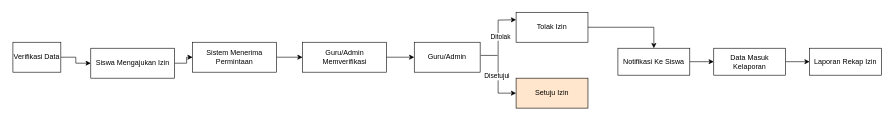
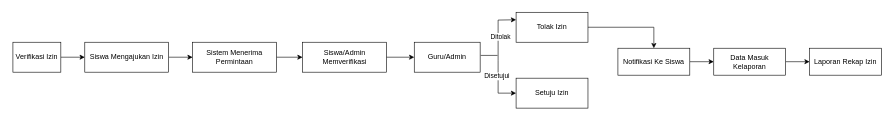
  <mxCell id="0" />
  <mxCell id="1" parent="0" />
  <mxCell id="2" value="" style="edgeStyle=orthogonalEdgeStyle;rounded=0;orthogonalLoop=1;jettySize=auto;html=1;" edge="1" parent="1" source="3" target="5"><mxGeometry relative="1" as="geometry" /></mxCell>
- <mxCell id="3" value="&lt;font style=&quot;vertical-align: inherit;&quot;&gt;&lt;font style=&quot;vertical-align: inherit;&quot;&gt;Siswa Mengajukan Izin&lt;/font&gt;&lt;/font&gt;" style="rounded=0;whiteSpace=wrap;html=1;" vertex="1" parent="1"><mxGeometry x="150" y="80" width="140" height="50" as="geometry" /></mxCell>
+ <mxCell id="3" value="&lt;font style=&quot;vertical-align: inherit;&quot;&gt;&lt;font style=&quot;vertical-align: inherit;&quot;&gt;Siswa Mengajukan Izin&lt;/font&gt;&lt;/font&gt;" style="rounded=0;whiteSpace=wrap;html=1;" vertex="1" parent="1"><mxGeometry x="140" y="70" width="140" height="50" as="geometry" /></mxCell>
  <mxCell id="4" value="" style="edgeStyle=orthogonalEdgeStyle;rounded=0;orthogonalLoop=1;jettySize=auto;html=1;" edge="1" parent="1" source="5" target="7"><mxGeometry relative="1" as="geometry" /></mxCell>
  <mxCell id="5" value="&lt;font style=&quot;vertical-align: inherit;&quot;&gt;&lt;font style=&quot;vertical-align: inherit;&quot;&gt;Sistem Menerima Permintaan&lt;/font&gt;&lt;/font&gt;" style="rounded=0;whiteSpace=wrap;html=1;" vertex="1" parent="1"><mxGeometry x="320" y="70" width="140" height="50" as="geometry" /></mxCell>
  <mxCell id="6" value="" style="edgeStyle=orthogonalEdgeStyle;rounded=0;orthogonalLoop=1;jettySize=auto;html=1;" edge="1" parent="1" source="7" target="8"><mxGeometry relative="1" as="geometry" /></mxCell>
- <mxCell id="7" value="&lt;font style=&quot;vertical-align: inherit;&quot;&gt;&lt;font style=&quot;vertical-align: inherit;&quot;&gt;Guru/Admin Memverifikasi&lt;/font&gt;&lt;/font&gt;" style="rounded=0;whiteSpace=wrap;html=1;" vertex="1" parent="1"><mxGeometry x="503.5" y="70" width="140" height="50" as="geometry" /></mxCell>
+ <mxCell id="7" value="&lt;font style=&quot;vertical-align: inherit;&quot;&gt;&lt;font style=&quot;vertical-align: inherit;&quot;&gt;Siswa/Admin Memverifikasi&lt;/font&gt;&lt;/font&gt;" style="rounded=0;whiteSpace=wrap;html=1;" vertex="1" parent="1"><mxGeometry x="503.5" y="70" width="140" height="50" as="geometry" /></mxCell>
  <mxCell id="8" value="&lt;font style=&quot;vertical-align: inherit;&quot;&gt;&lt;font style=&quot;vertical-align: inherit;&quot;&gt;&lt;font style=&quot;vertical-align: inherit;&quot;&gt;&lt;font style=&quot;vertical-align: inherit;&quot;&gt;Guru/Admin&lt;/font&gt;&lt;/font&gt;&lt;/font&gt;&lt;/font&gt;" style="rounded=0;whiteSpace=wrap;html=1;" vertex="1" parent="1"><mxGeometry x="690" y="70" width="110" height="50" as="geometry" /></mxCell>
  <mxCell id="9" value="&lt;font style=&quot;vertical-align: inherit;&quot;&gt;&lt;font style=&quot;vertical-align: inherit;&quot;&gt;Tolak Izin&lt;/font&gt;&lt;/font&gt;" style="rounded=0;whiteSpace=wrap;html=1;" vertex="1" parent="1"><mxGeometry x="860" y="20" width="120" height="50" as="geometry" /></mxCell>
- <mxCell id="10" value="&lt;font style=&quot;vertical-align: inherit;&quot;&gt;&lt;font style=&quot;vertical-align: inherit;&quot;&gt;Setuju Izin&lt;/font&gt;&lt;/font&gt;" style="rounded=0;whiteSpace=wrap;html=1;fillColor=#ffe6cc;" vertex="1" parent="1"><mxGeometry x="860" y="130" width="120" height="50" as="geometry" /></mxCell>
+ <mxCell id="10" value="&lt;font style=&quot;vertical-align: inherit;&quot;&gt;&lt;font style=&quot;vertical-align: inherit;&quot;&gt;Setuju Izin&lt;/font&gt;&lt;/font&gt;" style="rounded=0;whiteSpace=wrap;html=1;" vertex="1" parent="1"><mxGeometry x="860" y="130" width="120" height="50" as="geometry" /></mxCell>
  <mxCell id="11" value="" style="endArrow=classic;startArrow=classic;html=1;rounded=0;exitX=0;exitY=0.25;exitDx=0;exitDy=0;entryX=0;entryY=0.5;entryDx=0;entryDy=0;" edge="1" parent="1" source="9" target="10"><mxGeometry width="50" height="50" relative="1" as="geometry"><mxPoint x="840" y="40" as="sourcePoint" /><mxPoint x="830" y="160" as="targetPoint" /><Array as="points"><mxPoint x="830" y="33" /><mxPoint x="830" y="100" /><mxPoint x="830" y="155" /></Array></mxGeometry></mxCell>
  <mxCell id="12" value="&lt;font style=&quot;vertical-align: inherit;&quot;&gt;&lt;font style=&quot;vertical-align: inherit;&quot;&gt;Ditolak&lt;/font&gt;&lt;/font&gt;" style="edgeLabel;html=1;align=center;verticalAlign=middle;resizable=0;points=[];" vertex="1" connectable="0" parent="11"><mxGeometry x="-0.363" y="3" relative="1" as="geometry"><mxPoint as="offset" /></mxGeometry></mxCell>
  <mxCell id="13" value="&lt;font style=&quot;vertical-align: inherit;&quot;&gt;&lt;font style=&quot;vertical-align: inherit;&quot;&gt;Disetujui&lt;/font&gt;&lt;/font&gt;" style="edgeLabel;html=1;align=center;verticalAlign=middle;resizable=0;points=[];" vertex="1" connectable="0" parent="11"><mxGeometry x="0.363" y="-3" relative="1" as="geometry"><mxPoint as="offset" /></mxGeometry></mxCell>
  <mxCell id="14" value="" style="endArrow=none;html=1;rounded=0;" edge="1" parent="1"><mxGeometry width="50" height="50" relative="1" as="geometry"><mxPoint x="801" y="92" as="sourcePoint" /><mxPoint x="829" y="92" as="targetPoint" /></mxGeometry></mxCell>
  <mxCell id="15" value="" style="edgeStyle=orthogonalEdgeStyle;rounded=0;orthogonalLoop=1;jettySize=auto;html=1;" edge="1" parent="1" source="16" target="19"><mxGeometry relative="1" as="geometry" /></mxCell>
  <mxCell id="16" value="&lt;font style=&quot;vertical-align: inherit;&quot;&gt;&lt;font style=&quot;vertical-align: inherit;&quot;&gt;Notifikasi Ke Siswa&lt;/font&gt;&lt;/font&gt;" style="rounded=0;whiteSpace=wrap;html=1;" vertex="1" parent="1"><mxGeometry x="1030" y="80" width="120" height="45" as="geometry" /></mxCell>
  <mxCell id="17" value="" style="endArrow=classic;html=1;rounded=0;exitX=1;exitY=0.5;exitDx=0;exitDy=0;entryX=0.5;entryY=0;entryDx=0;entryDy=0;" edge="1" parent="1" source="9" target="16"><mxGeometry width="50" height="50" relative="1" as="geometry"><mxPoint x="1040" y="170" as="sourcePoint" /><mxPoint x="1090" y="120" as="targetPoint" /><Array as="points"><mxPoint x="1090" y="45" /></Array></mxGeometry></mxCell>
  <mxCell id="18" value="" style="edgeStyle=orthogonalEdgeStyle;rounded=0;orthogonalLoop=1;jettySize=auto;html=1;" edge="1" parent="1" source="19" target="20"><mxGeometry relative="1" as="geometry" /></mxCell>
  <mxCell id="19" value="&lt;font style=&quot;vertical-align: inherit;&quot;&gt;&lt;font style=&quot;vertical-align: inherit;&quot;&gt;Data Masuk Kelaporan&lt;/font&gt;&lt;/font&gt;" style="rounded=0;whiteSpace=wrap;html=1;" vertex="1" parent="1"><mxGeometry x="1190" y="80" width="120" height="45" as="geometry" /></mxCell>
  <mxCell id="20" value="&lt;font style=&quot;vertical-align: inherit;&quot;&gt;&lt;font style=&quot;vertical-align: inherit;&quot;&gt;Laporan Rekap Izin&lt;/font&gt;&lt;/font&gt;" style="rounded=0;whiteSpace=wrap;html=1;" vertex="1" parent="1"><mxGeometry x="1350" y="80" width="120" height="45" as="geometry" /></mxCell>
  <mxCell id="21" value="" style="edgeStyle=orthogonalEdgeStyle;rounded=0;orthogonalLoop=1;jettySize=auto;html=1;" edge="1" parent="1" source="22" target="3"><mxGeometry relative="1" as="geometry" /></mxCell>
- <mxCell id="22" value="&lt;font style=&quot;vertical-align: inherit;&quot;&gt;&lt;font style=&quot;vertical-align: inherit;&quot;&gt;Verifikasi Data&lt;/font&gt;&lt;/font&gt;" style="rounded=0;whiteSpace=wrap;html=1;" vertex="1" parent="1"><mxGeometry x="20" y="70" width="80" height="50" as="geometry" /></mxCell>
+ <mxCell id="22" value="&lt;font style=&quot;vertical-align: inherit;&quot;&gt;&lt;font style=&quot;vertical-align: inherit;&quot;&gt;Verifikasi Izin&lt;/font&gt;&lt;/font&gt;" style="rounded=0;whiteSpace=wrap;html=1;" vertex="1" parent="1"><mxGeometry x="20" y="70" width="80" height="50" as="geometry" /></mxCell>
